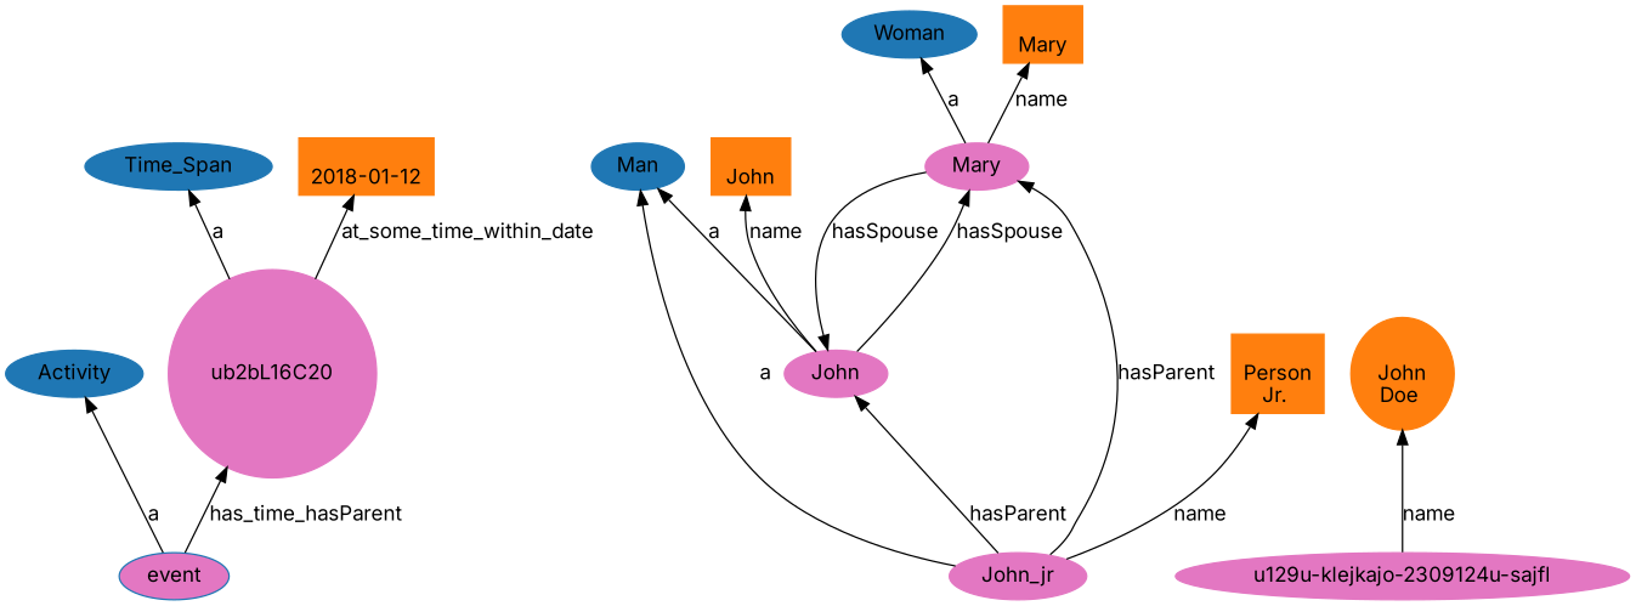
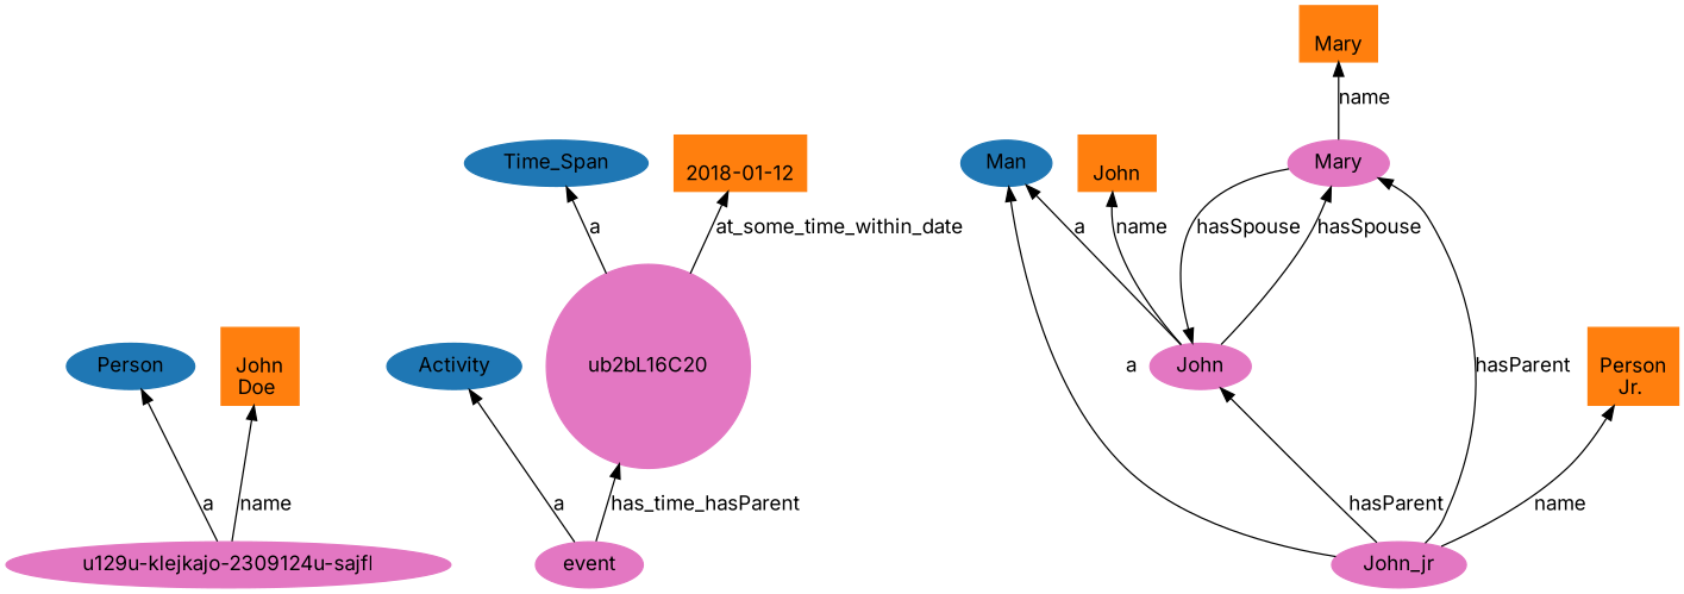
  digraph {
    fontname=Inter
    rankdir=BT
    node [color="#e377c2" fillcolor="#e377c2" fontname=Inter style=filled]
    edge [fontname=Inter]
+   n1 [color="#1f77b4" fillcolor="#1f77b4" height=.3 label=Person]
    n2 [color="#1f77b4" fillcolor="#1f77b4" height=.3 label=Activity]
    n3 [color="#1f77b4" fillcolor="#1f77b4" height=.3 label=Man]
    n4 [color="#1f77b4" fillcolor="#1f77b4" height=.3 label=Time_Span]
-   n5 [color="#1f77b4" fillcolor="#1f77b4" height=.3 label=Woman]
-   n6 [color="#1f77b4" height=.3 label=event]
+   n6 [height=.3 label=event]
    ub2bL16C20 [height=.3 shape=circle]
    n8 [color="#ff7f0e" fillcolor="#ff7f0e" height=.3 label="\n2018-01-12" shape=rect]
    n9 [height=.3 label=John]
    n10 [height=.3 label=Mary]
    n11 [color="#ff7f0e" fillcolor="#ff7f0e" height=.3 label="\nJohn" shape=rect]
    n12 [color="#ff7f0e" fillcolor="#ff7f0e" height=.3 label="\nMary" shape=rect]
    n13 [height=.3 label=John_jr]
    n14 [color="#ff7f0e" fillcolor="#ff7f0e" height=.3 label="\nPerson\nJr. " shape=rect]
    n15 [height=.3 label="u129u-klejkajo-2309124u-sajfl"]
-   n16 [color="#ff7f0e" fillcolor="#ff7f0e" height=.3 label="\nJohn\nDoe " shape=ellipse]
+   n16 [color="#ff7f0e" fillcolor="#ff7f0e" height=.3 label="\nJohn\nDoe " shape=rect]
    n6 -> n2 [label=a]
    n6 -> ub2bL16C20 [label=has_time_hasParent]
    ub2bL16C20 -> n4 [label=a]
    ub2bL16C20 -> n8 [label=at_some_time_within_date]
    n9 -> n3 [label=a]
    n9 -> n10 [label=hasSpouse]
    n9 -> n11 [label=name]
-   n10 -> n5 [label=a]
    n10 -> n9 [label=hasSpouse]
    n10 -> n12 [label=name]
    n13 -> n3 [label=a]
    n13 -> n9 [label=hasParent]
    n13 -> n10 [label=hasParent]
    n13 -> n14 [label=name]
+   n15 -> n1 [label=a]
    n15 -> n16 [label=name]
  }
